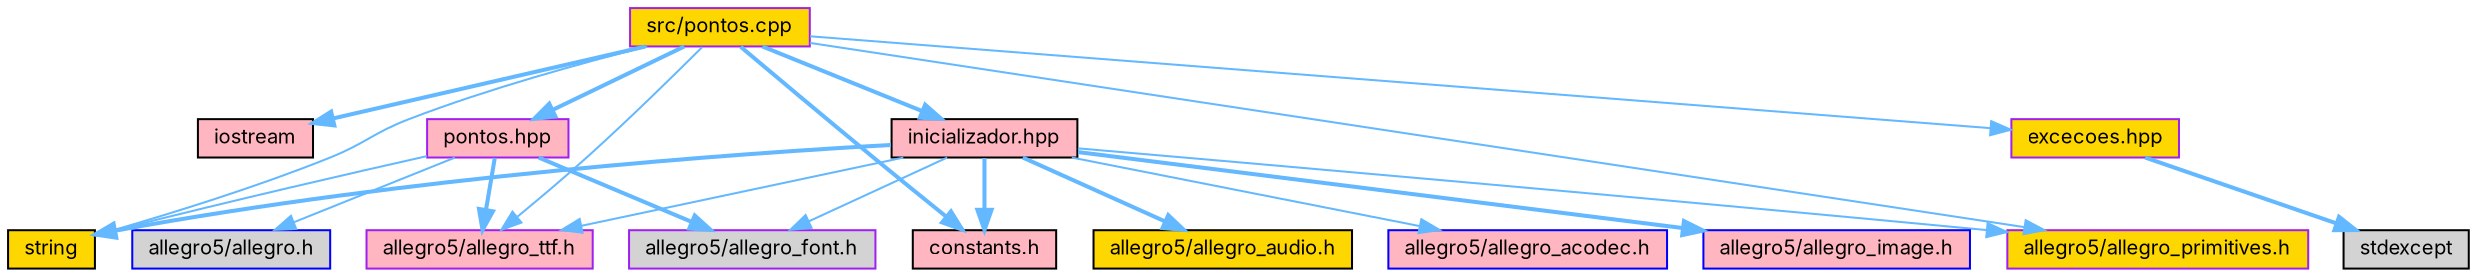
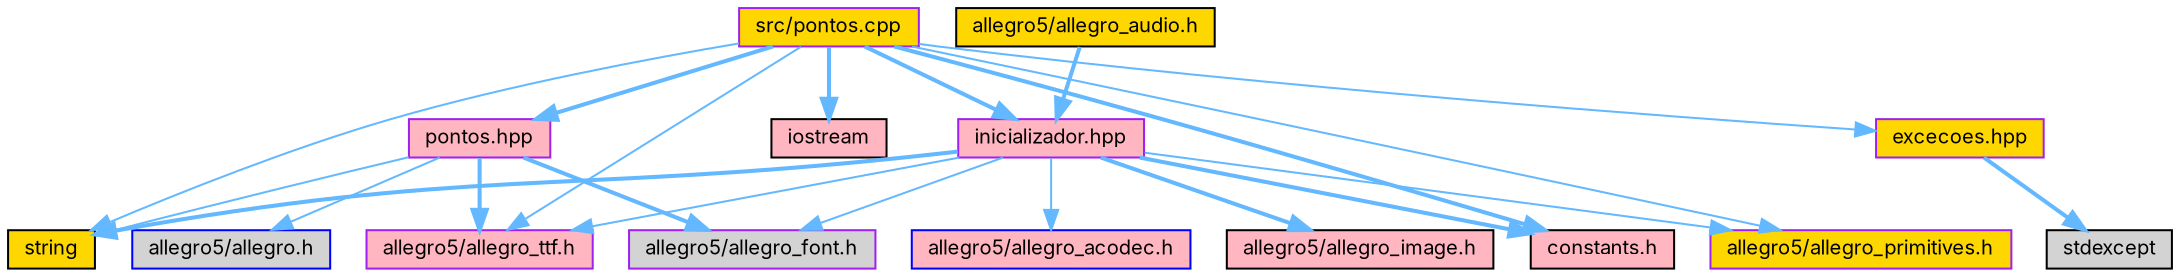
  digraph {
    fontname=Inter
    node [color=purple fillcolor=lightpink fontname=Inter fontsize=10 shape=box style=filled]
    edge [color=steelblue1 fontname=Inter fontsize=10 labelfontname=Helvetica labelfontsize=10 style=bold]
    n1 [fillcolor=gold fontcolor=black height=0.2 label="src/pontos.cpp" width=0.4]
    n2 [color=black height=0.2 label=iostream width=0.4]
    n3 [height=0.2 label="allegro5/allegro_ttf.h" width=0.4]
    n4 [color=black fillcolor=gold height=0.2 label=string width=0.4]
    n5 [height=0.2 label="pontos.hpp" width=0.4]
    n6 [color=black height=0.2 label="constants.h" width=0.4]
-   n7 [color=black height=0.2 label="inicializador.hpp" width=0.4]
+   n7 [height=0.2 label="inicializador.hpp" width=0.4]
    n8 [fillcolor=gold height=0.2 label="excecoes.hpp" width=0.4]
    n9 [fillcolor=gold height=0.2 label="allegro5/allegro_primitives.h" width=0.4]
    n10 [fillcolor=lightgrey height=0.2 label="allegro5/allegro_font.h" width=0.4]
    n11 [color=blue fillcolor=lightgrey height=0.2 label="allegro5/allegro.h" width=0.4]
    n12 [color=black fillcolor=gold height=0.2 label="allegro5/allegro_audio.h" width=0.4]
    n13 [color=blue height=0.2 label="allegro5/allegro_acodec.h" width=0.4]
-   n14 [color=blue height=0.2 label="allegro5/allegro_image.h" width=0.4]
+   n14 [color=black height=0.2 label="allegro5/allegro_image.h" width=0.4]
    n15 [color=black fillcolor=lightgrey height=0.2 label=stdexcept width=0.4]
    n1 -> n2
    n1 -> n3 [style=solid]
    n1 -> n4 [style=solid]
    n1 -> n5
    n1 -> n6
    n1 -> n7
    n1 -> n8 [style=solid]
    n1 -> n9 [style=solid]
    n5 -> n3
    n5 -> n4 [style=solid]
    n5 -> n10
    n5 -> n11 [style=solid]
    n7 -> n3 [style=solid]
    n7 -> n4
    n7 -> n6
    n7 -> n9 [style=solid]
    n7 -> n10 [style=solid]
-   n7 -> n12
+   n12 -> n7
    n7 -> n13 [style=solid]
    n7 -> n14
    n8 -> n15
  }
